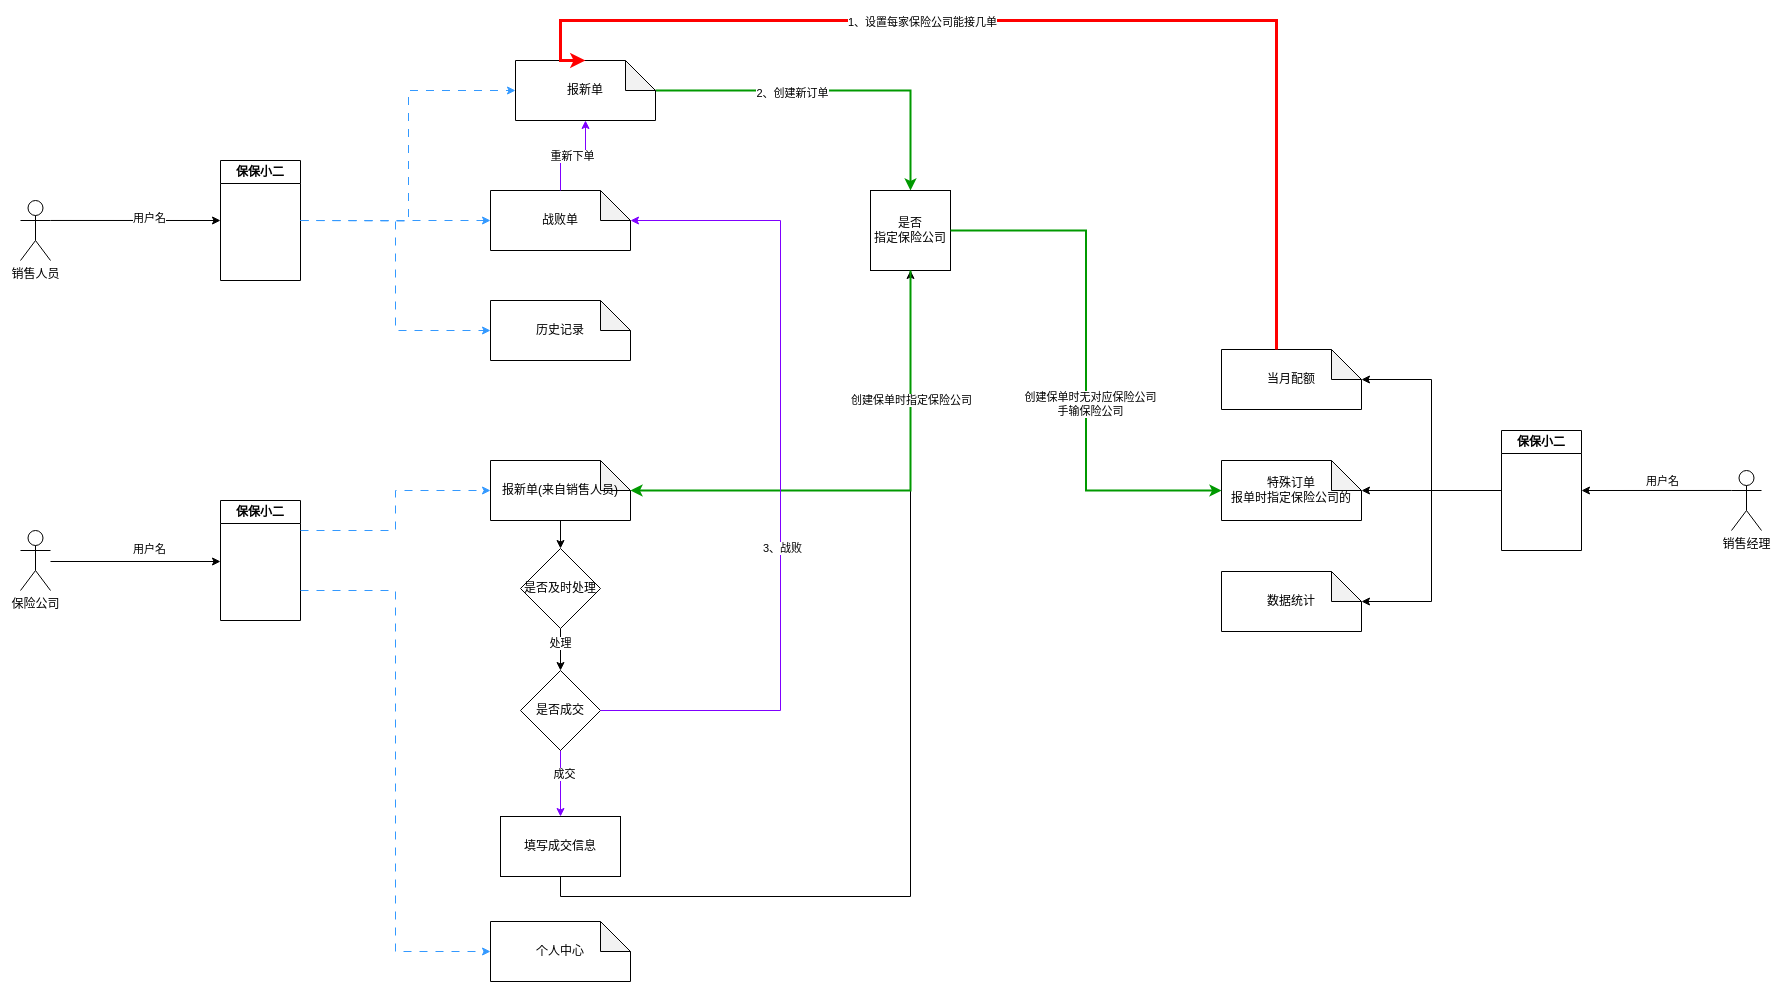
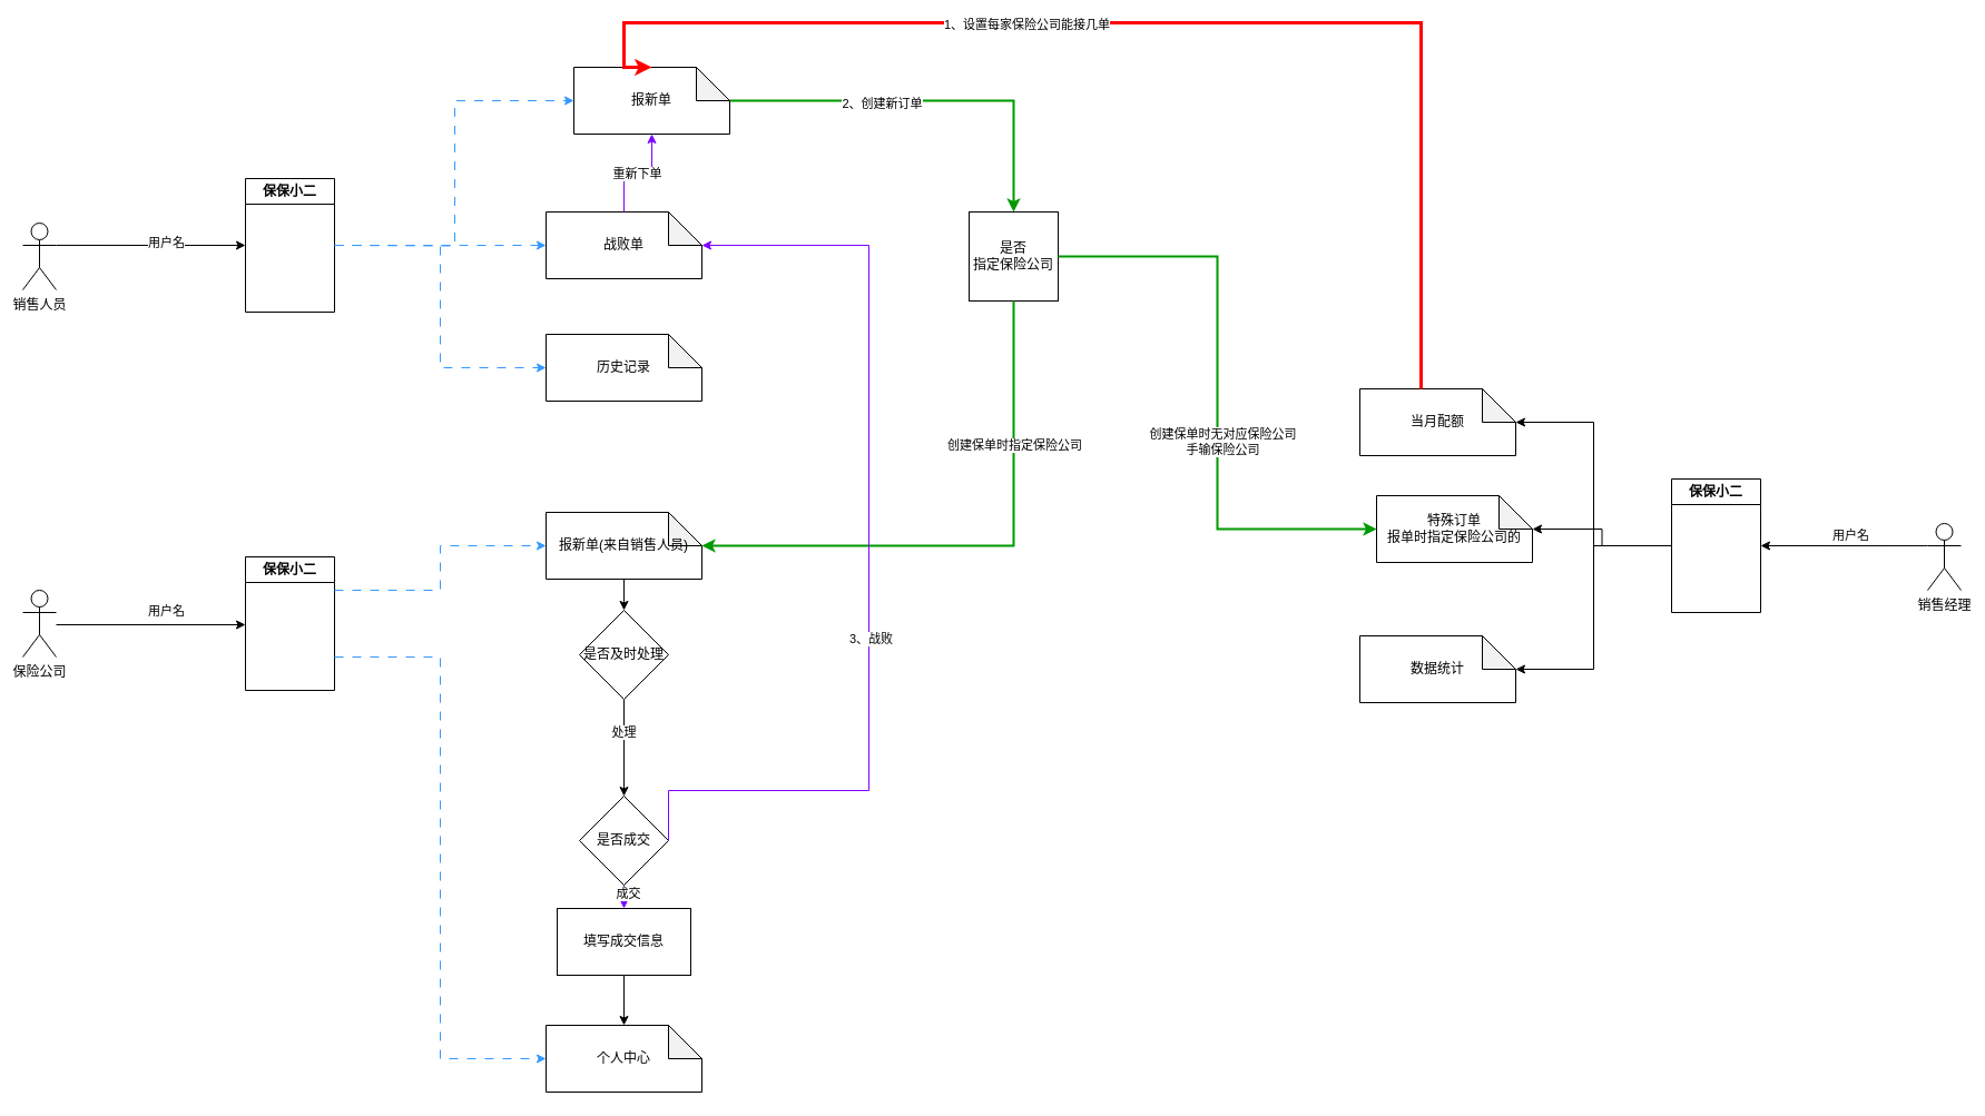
  <mxCell id="0" />
  <mxCell id="1" parent="0" />
  <mxCell id="2" style="edgeStyle=orthogonalEdgeStyle;rounded=0;orthogonalLoop=1;jettySize=auto;html=1;exitX=1;exitY=0.333;exitDx=0;exitDy=0;exitPerimeter=0;entryX=0;entryY=0.5;entryDx=0;entryDy=0;" edge="1" parent="1" source="4" target="5"><mxGeometry relative="1" as="geometry" /></mxCell>
  <mxCell id="3" value="用户名" style="edgeLabel;html=1;align=center;verticalAlign=middle;resizable=0;points=[];" vertex="1" connectable="0" parent="2"><mxGeometry x="0.153" y="2" relative="1" as="geometry"><mxPoint as="offset" /></mxGeometry></mxCell>
  <mxCell id="4" value="销售人员" style="shape=umlActor;verticalLabelPosition=bottom;verticalAlign=top;html=1;outlineConnect=0;" vertex="1" parent="1"><mxGeometry x="20" y="200" width="30" height="60" as="geometry" /></mxCell>
  <mxCell id="5" value="保保小二" style="swimlane;whiteSpace=wrap;html=1;startSize=23;" vertex="1" parent="1"><mxGeometry x="220" y="160" width="80" height="120" as="geometry" /></mxCell>
  <mxCell id="6" style="edgeStyle=orthogonalEdgeStyle;rounded=0;orthogonalLoop=1;jettySize=auto;html=1;exitX=0;exitY=0;exitDx=140;exitDy=30;exitPerimeter=0;strokeColor=#009900;strokeWidth=2;" edge="1" parent="1" source="8" target="43"><mxGeometry relative="1" as="geometry" /></mxCell>
  <mxCell id="7" value="2、创建新订单" style="edgeLabel;html=1;align=center;verticalAlign=middle;resizable=0;points=[];" vertex="1" connectable="0" parent="6"><mxGeometry x="-0.232" y="-2" relative="1" as="geometry"><mxPoint as="offset" /></mxGeometry></mxCell>
  <mxCell id="8" value="报新单" style="shape=note;whiteSpace=wrap;html=1;backgroundOutline=1;darkOpacity=0.05;" vertex="1" parent="1"><mxGeometry x="515" y="60" width="140" height="60" as="geometry" /></mxCell>
  <mxCell id="9" value="历史记录" style="shape=note;whiteSpace=wrap;html=1;backgroundOutline=1;darkOpacity=0.05;" vertex="1" parent="1"><mxGeometry x="490" y="300" width="140" height="60" as="geometry" /></mxCell>
  <mxCell id="10" style="edgeStyle=orthogonalEdgeStyle;rounded=0;orthogonalLoop=1;jettySize=auto;html=1;entryX=0;entryY=0.5;entryDx=0;entryDy=0;entryPerimeter=0;dashed=1;dashPattern=8 8;strokeColor=#3399FF;" edge="1" parent="1" target="8"><mxGeometry relative="1" as="geometry"><mxPoint x="300" y="220" as="sourcePoint" /></mxGeometry></mxCell>
  <mxCell id="11" style="edgeStyle=orthogonalEdgeStyle;rounded=0;orthogonalLoop=1;jettySize=auto;html=1;entryX=0;entryY=0.5;entryDx=0;entryDy=0;entryPerimeter=0;dashed=1;dashPattern=8 8;strokeColor=#3399FF;" edge="1" parent="1" source="5" target="9"><mxGeometry relative="1" as="geometry" /></mxCell>
  <mxCell id="12" value="战败单" style="shape=note;whiteSpace=wrap;html=1;backgroundOutline=1;darkOpacity=0.05;" vertex="1" parent="1"><mxGeometry x="490" y="190" width="140" height="60" as="geometry" /></mxCell>
  <mxCell id="13" style="edgeStyle=orthogonalEdgeStyle;rounded=0;orthogonalLoop=1;jettySize=auto;html=1;entryX=0;entryY=0.5;entryDx=0;entryDy=0;entryPerimeter=0;strokeColor=#3399FF;dashed=1;dashPattern=8 8;" edge="1" parent="1" source="5" target="12"><mxGeometry relative="1" as="geometry" /></mxCell>
  <mxCell id="14" value="用户名" style="edgeLabel;html=1;align=center;verticalAlign=middle;resizable=0;points=[];" vertex="1" connectable="0" parent="1"><mxGeometry x="148" y="548" as="geometry" /></mxCell>
  <mxCell id="15" value="保险公司" style="shape=umlActor;verticalLabelPosition=bottom;verticalAlign=top;html=1;outlineConnect=0;" vertex="1" parent="1"><mxGeometry x="20" y="530" width="30" height="60" as="geometry" /></mxCell>
  <mxCell id="16" value="保保小二" style="swimlane;whiteSpace=wrap;html=1;startSize=23;" vertex="1" parent="1"><mxGeometry x="220" y="500" width="80" height="120" as="geometry" /></mxCell>
  <mxCell id="17" style="edgeStyle=orthogonalEdgeStyle;rounded=0;orthogonalLoop=1;jettySize=auto;html=1;exitX=1;exitY=0.333;exitDx=0;exitDy=0;exitPerimeter=0;entryX=0;entryY=0.5;entryDx=0;entryDy=0;" edge="1" parent="1"><mxGeometry relative="1" as="geometry"><mxPoint x="50" y="561" as="sourcePoint" /><mxPoint x="220" y="561" as="targetPoint" /></mxGeometry></mxCell>
  <mxCell id="18" style="edgeStyle=orthogonalEdgeStyle;rounded=0;orthogonalLoop=1;jettySize=auto;html=1;exitX=0.5;exitY=1;exitDx=0;exitDy=0;exitPerimeter=0;entryX=0.5;entryY=0;entryDx=0;entryDy=0;" edge="1" parent="1" source="19" target="30"><mxGeometry relative="1" as="geometry" /></mxCell>
  <mxCell id="19" value="报新单(来自销售人员)" style="shape=note;whiteSpace=wrap;html=1;backgroundOutline=1;darkOpacity=0.05;" vertex="1" parent="1"><mxGeometry x="490" y="460" width="140" height="60" as="geometry" /></mxCell>
  <mxCell id="20" value="个人中心" style="shape=note;whiteSpace=wrap;html=1;backgroundOutline=1;darkOpacity=0.05;" vertex="1" parent="1"><mxGeometry x="490" y="921" width="140" height="60" as="geometry" /></mxCell>
  <mxCell id="21" style="edgeStyle=orthogonalEdgeStyle;rounded=0;orthogonalLoop=1;jettySize=auto;html=1;exitX=1;exitY=0.25;exitDx=0;exitDy=0;entryX=0;entryY=0.5;entryDx=0;entryDy=0;entryPerimeter=0;dashed=1;dashPattern=8 8;strokeColor=#3399FF;" edge="1" parent="1" source="16" target="19"><mxGeometry relative="1" as="geometry" /></mxCell>
  <mxCell id="22" style="edgeStyle=orthogonalEdgeStyle;rounded=0;orthogonalLoop=1;jettySize=auto;html=1;exitX=1;exitY=0.75;exitDx=0;exitDy=0;entryX=0;entryY=0.5;entryDx=0;entryDy=0;entryPerimeter=0;dashed=1;dashPattern=8 8;strokeColor=#3399FF;" edge="1" parent="1" source="16" target="20"><mxGeometry relative="1" as="geometry" /></mxCell>
  <mxCell id="23" style="edgeStyle=orthogonalEdgeStyle;rounded=0;orthogonalLoop=1;jettySize=auto;html=1;exitX=0.5;exitY=1;exitDx=0;exitDy=0;entryX=0.5;entryY=0;entryDx=0;entryDy=0;strokeColor=#7F00FF;" edge="1" parent="1" source="25" target="26"><mxGeometry relative="1" as="geometry" /></mxCell>
  <mxCell id="24" value="成交" style="edgeLabel;html=1;align=center;verticalAlign=middle;resizable=0;points=[];" vertex="1" connectable="0" parent="23"><mxGeometry x="-0.314" y="3" relative="1" as="geometry"><mxPoint as="offset" /></mxGeometry></mxCell>
- <mxCell id="25" value="是否成交" style="rhombus;whiteSpace=wrap;html=1;" vertex="1" parent="1"><mxGeometry x="520" y="670" width="80" height="80" as="geometry" /></mxCell>
+ <mxCell id="25" value="是否成交" style="rhombus;whiteSpace=wrap;html=1;" vertex="1" parent="1"><mxGeometry x="520" y="715" width="80" height="80" as="geometry" /></mxCell>
  <mxCell id="26" value="填写成交信息" style="rounded=0;whiteSpace=wrap;html=1;" vertex="1" parent="1"><mxGeometry x="500" y="816" width="120" height="60" as="geometry" /></mxCell>
- <mxCell id="27" style="edgeStyle=orthogonalEdgeStyle;rounded=0;orthogonalLoop=1;jettySize=auto;html=1;exitX=0.5;exitY=1;exitDx=0;exitDy=0;" edge="1" parent="1" source="26" target="43"><mxGeometry relative="1" as="geometry" /></mxCell>
+ <mxCell id="27" style="edgeStyle=orthogonalEdgeStyle;rounded=0;orthogonalLoop=1;jettySize=auto;html=1;exitX=0.5;exitY=1;exitDx=0;exitDy=0;entryX=0.5;entryY=0;entryDx=0;entryDy=0;entryPerimeter=0;" edge="1" parent="1" source="26" target="20"><mxGeometry relative="1" as="geometry" /></mxCell>
  <mxCell id="28" style="edgeStyle=orthogonalEdgeStyle;rounded=0;orthogonalLoop=1;jettySize=auto;html=1;entryX=0.5;entryY=0;entryDx=0;entryDy=0;" edge="1" parent="1" source="30" target="25"><mxGeometry relative="1" as="geometry" /></mxCell>
  <mxCell id="29" value="处理" style="edgeLabel;html=1;align=center;verticalAlign=middle;resizable=0;points=[];" vertex="1" connectable="0" parent="28"><mxGeometry x="-0.333" y="-1" relative="1" as="geometry"><mxPoint as="offset" /></mxGeometry></mxCell>
  <mxCell id="30" value="是否及时处理" style="rhombus;whiteSpace=wrap;html=1;" vertex="1" parent="1"><mxGeometry x="520" y="548" width="80" height="80" as="geometry" /></mxCell>
  <mxCell id="31" value="用户名" style="edgeLabel;html=1;align=center;verticalAlign=middle;resizable=0;points=[];" vertex="1" connectable="0" parent="1"><mxGeometry x="1661" y="480" as="geometry" /></mxCell>
  <mxCell id="32" value="保保小二" style="swimlane;whiteSpace=wrap;html=1;startSize=23;" vertex="1" parent="1"><mxGeometry x="1501" y="430" width="80" height="120" as="geometry" /></mxCell>
  <mxCell id="33" style="edgeStyle=orthogonalEdgeStyle;rounded=0;orthogonalLoop=1;jettySize=auto;html=1;exitX=0;exitY=0.333;exitDx=0;exitDy=0;exitPerimeter=0;entryX=1;entryY=0.5;entryDx=0;entryDy=0;" edge="1" parent="1" source="34" target="32"><mxGeometry relative="1" as="geometry" /></mxCell>
  <mxCell id="34" value="销售经理" style="shape=umlActor;verticalLabelPosition=bottom;verticalAlign=top;html=1;outlineConnect=0;" vertex="1" parent="1"><mxGeometry x="1731" y="470" width="30" height="60" as="geometry" /></mxCell>
  <mxCell id="35" value="当月配额" style="shape=note;whiteSpace=wrap;html=1;backgroundOutline=1;darkOpacity=0.05;" vertex="1" parent="1"><mxGeometry x="1221" y="349" width="140" height="60" as="geometry" /></mxCell>
- <mxCell id="36" value="特殊订单&lt;div&gt;报单时指定保险公司的&lt;/div&gt;" style="shape=note;whiteSpace=wrap;html=1;backgroundOutline=1;darkOpacity=0.05;" vertex="1" parent="1"><mxGeometry x="1221" y="460" width="140" height="60" as="geometry" /></mxCell>
+ <mxCell id="36" value="特殊订单&lt;div&gt;报单时指定保险公司的&lt;/div&gt;" style="shape=note;whiteSpace=wrap;html=1;backgroundOutline=1;darkOpacity=0.05;" vertex="1" parent="1"><mxGeometry x="1236" y="445" width="140" height="60" as="geometry" /></mxCell>
  <mxCell id="37" value="数据统计" style="shape=note;whiteSpace=wrap;html=1;backgroundOutline=1;darkOpacity=0.05;" vertex="1" parent="1"><mxGeometry x="1221" y="571" width="140" height="60" as="geometry" /></mxCell>
  <mxCell id="38" style="edgeStyle=orthogonalEdgeStyle;rounded=0;orthogonalLoop=1;jettySize=auto;html=1;exitX=0;exitY=0.5;exitDx=0;exitDy=0;entryX=0;entryY=0;entryDx=140;entryDy=30;entryPerimeter=0;" edge="1" parent="1" source="32" target="35"><mxGeometry relative="1" as="geometry" /></mxCell>
  <mxCell id="39" style="edgeStyle=orthogonalEdgeStyle;rounded=0;orthogonalLoop=1;jettySize=auto;html=1;exitX=0;exitY=0.5;exitDx=0;exitDy=0;entryX=0;entryY=0;entryDx=140;entryDy=30;entryPerimeter=0;" edge="1" parent="1" source="32" target="36"><mxGeometry relative="1" as="geometry" /></mxCell>
  <mxCell id="40" style="edgeStyle=orthogonalEdgeStyle;rounded=0;orthogonalLoop=1;jettySize=auto;html=1;exitX=0;exitY=0.5;exitDx=0;exitDy=0;entryX=0;entryY=0;entryDx=140;entryDy=30;entryPerimeter=0;" edge="1" parent="1" source="32" target="37"><mxGeometry relative="1" as="geometry" /></mxCell>
  <mxCell id="41" style="edgeStyle=orthogonalEdgeStyle;rounded=0;orthogonalLoop=1;jettySize=auto;html=1;exitX=0;exitY=0;exitDx=55;exitDy=0;exitPerimeter=0;entryX=0.5;entryY=0;entryDx=0;entryDy=0;entryPerimeter=0;strokeColor=#FF0000;strokeWidth=3;" edge="1" parent="1" source="35" target="8"><mxGeometry relative="1" as="geometry"><Array as="points"><mxPoint x="1276" y="20" /><mxPoint x="560" y="20" /></Array></mxGeometry></mxCell>
  <mxCell id="42" value="1、设置每家保险公司能接几单" style="edgeLabel;html=1;align=center;verticalAlign=middle;resizable=0;points=[];" vertex="1" connectable="0" parent="41"><mxGeometry x="0.232" y="1" relative="1" as="geometry"><mxPoint as="offset" /></mxGeometry></mxCell>
  <mxCell id="43" value="是否&lt;div&gt;指定保险公司&lt;/div&gt;" style="whiteSpace=wrap;html=1;rounded=0;" vertex="1" parent="1"><mxGeometry x="870" y="190" width="80" height="80" as="geometry" /></mxCell>
  <mxCell id="44" style="edgeStyle=orthogonalEdgeStyle;rounded=0;orthogonalLoop=1;jettySize=auto;html=1;exitX=0.5;exitY=1;exitDx=0;exitDy=0;entryX=0;entryY=0;entryDx=140;entryDy=30;entryPerimeter=0;strokeColor=#009900;strokeWidth=2;" edge="1" parent="1" source="43" target="19"><mxGeometry relative="1" as="geometry" /></mxCell>
  <mxCell id="45" value="创建保单时指定保险公司" style="edgeLabel;html=1;align=center;verticalAlign=middle;resizable=0;points=[];" vertex="1" connectable="0" parent="44"><mxGeometry x="-0.484" relative="1" as="geometry"><mxPoint as="offset" /></mxGeometry></mxCell>
  <mxCell id="46" style="edgeStyle=orthogonalEdgeStyle;rounded=0;orthogonalLoop=1;jettySize=auto;html=1;exitX=1;exitY=0.5;exitDx=0;exitDy=0;entryX=0;entryY=0.5;entryDx=0;entryDy=0;entryPerimeter=0;strokeColor=#009900;strokeWidth=2;" edge="1" parent="1" source="43" target="36"><mxGeometry relative="1" as="geometry" /></mxCell>
  <mxCell id="47" value="创建保单时无对应保险公司&lt;div&gt;手输保险公司&lt;/div&gt;" style="edgeLabel;html=1;align=center;verticalAlign=middle;resizable=0;points=[];" vertex="1" connectable="0" parent="46"><mxGeometry x="-0.072" y="4" relative="1" as="geometry"><mxPoint y="63" as="offset" /></mxGeometry></mxCell>
  <mxCell id="48" style="edgeStyle=orthogonalEdgeStyle;rounded=0;orthogonalLoop=1;jettySize=auto;html=1;exitX=1;exitY=0.5;exitDx=0;exitDy=0;entryX=0;entryY=0;entryDx=140;entryDy=30;entryPerimeter=0;strokeColor=#7F00FF;" edge="1" parent="1" source="25" target="12"><mxGeometry relative="1" as="geometry"><Array as="points"><mxPoint x="780" y="710" /><mxPoint x="780" y="220" /></Array></mxGeometry></mxCell>
  <mxCell id="49" value="3、战败" style="edgeLabel;html=1;align=center;verticalAlign=middle;resizable=0;points=[];" vertex="1" connectable="0" parent="48"><mxGeometry x="-0.163" y="-1" relative="1" as="geometry"><mxPoint as="offset" /></mxGeometry></mxCell>
  <mxCell id="50" style="edgeStyle=orthogonalEdgeStyle;rounded=0;orthogonalLoop=1;jettySize=auto;html=1;exitX=0.5;exitY=0;exitDx=0;exitDy=0;exitPerimeter=0;entryX=0.5;entryY=1;entryDx=0;entryDy=0;entryPerimeter=0;strokeColor=#7F00FF;" edge="1" parent="1" source="12" target="8"><mxGeometry relative="1" as="geometry" /></mxCell>
  <mxCell id="51" value="重新下单" style="edgeLabel;html=1;align=center;verticalAlign=middle;resizable=0;points=[];" vertex="1" connectable="0" parent="50"><mxGeometry x="-0.033" relative="1" as="geometry"><mxPoint as="offset" /></mxGeometry></mxCell>
